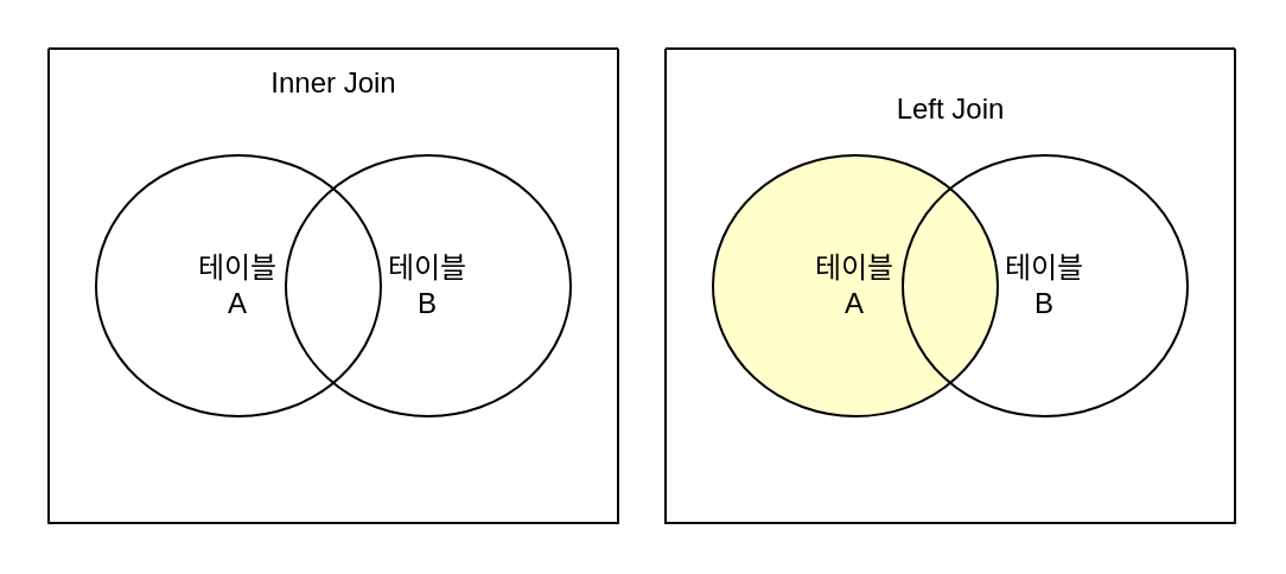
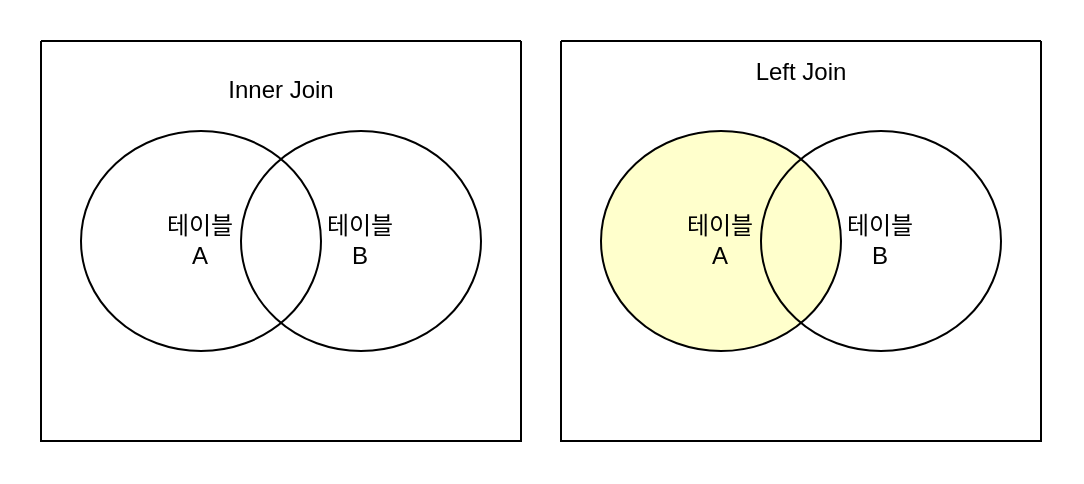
  <mxCell id="0" />
  <mxCell id="1" parent="0" />
  <mxCell id="2" value="" style="ellipse;whiteSpace=wrap;html=1;fillColor=none;" vertex="1" parent="1"><mxGeometry x="40" y="65" width="120" height="110" as="geometry" /></mxCell>
  <mxCell id="3" value="" style="ellipse;whiteSpace=wrap;html=1;fillColor=none;" vertex="1" parent="1"><mxGeometry x="120" y="65" width="120" height="110" as="geometry" /></mxCell>
  <mxCell id="4" value="" style="swimlane;startSize=0;fillColor=none;" vertex="1" parent="1"><mxGeometry x="20" y="20" width="240" height="200" as="geometry" /></mxCell>
  <mxCell id="5" value="테이블 A" style="text;html=1;strokeColor=none;fillColor=none;align=center;verticalAlign=middle;whiteSpace=wrap;rounded=0;" vertex="1" parent="4"><mxGeometry x="60" y="90" width="40" height="20" as="geometry" /></mxCell>
  <mxCell id="6" value="테이블 B" style="text;html=1;strokeColor=none;fillColor=none;align=center;verticalAlign=middle;whiteSpace=wrap;rounded=0;" vertex="1" parent="4"><mxGeometry x="140" y="90" width="40" height="20" as="geometry" /></mxCell>
- <mxCell id="7" value="Inner Join" style="text;html=1;align=center;verticalAlign=middle;resizable=0;points=[];autosize=1;strokeColor=none;" vertex="1" parent="4"><mxGeometry x="85" y="5" width="70" height="20" as="geometry" /></mxCell>
+ <mxCell id="7" value="Inner Join" style="text;html=1;align=center;verticalAlign=middle;resizable=0;points=[];autosize=1;strokeColor=none;" vertex="1" parent="4"><mxGeometry x="85" y="15" width="70" height="20" as="geometry" /></mxCell>
  <mxCell id="8" value="" style="swimlane;startSize=0;fillColor=none;" vertex="1" parent="1"><mxGeometry x="280" y="20" width="240" height="200" as="geometry" /></mxCell>
  <mxCell id="9" value="" style="ellipse;whiteSpace=wrap;html=1;fillColor=#FFFFCC;" vertex="1" parent="8"><mxGeometry x="20" y="45" width="120" height="110" as="geometry" /></mxCell>
  <mxCell id="10" value="" style="ellipse;whiteSpace=wrap;html=1;fillColor=none;" vertex="1" parent="8"><mxGeometry x="100" y="45" width="120" height="110" as="geometry" /></mxCell>
  <mxCell id="11" value="테이블 A" style="text;html=1;strokeColor=none;fillColor=none;align=center;verticalAlign=middle;whiteSpace=wrap;rounded=0;" vertex="1" parent="8"><mxGeometry x="60" y="90" width="40" height="20" as="geometry" /></mxCell>
  <mxCell id="12" value="테이블 B" style="text;html=1;strokeColor=none;fillColor=none;align=center;verticalAlign=middle;whiteSpace=wrap;rounded=0;" vertex="1" parent="8"><mxGeometry x="140" y="90" width="40" height="20" as="geometry" /></mxCell>
- <mxCell id="13" value="Left Join" style="text;html=1;align=center;verticalAlign=middle;resizable=0;points=[];autosize=1;strokeColor=none;" vertex="1" parent="8"><mxGeometry x="90" y="16" width="60" height="20" as="geometry" /></mxCell>
+ <mxCell id="13" value="Left Join" style="text;html=1;align=center;verticalAlign=middle;resizable=0;points=[];autosize=1;strokeColor=none;" vertex="1" parent="8"><mxGeometry x="90" y="6" width="60" height="20" as="geometry" /></mxCell>
